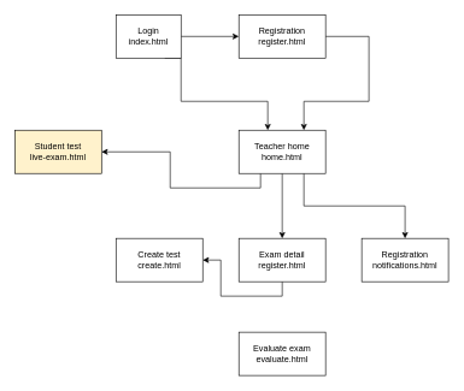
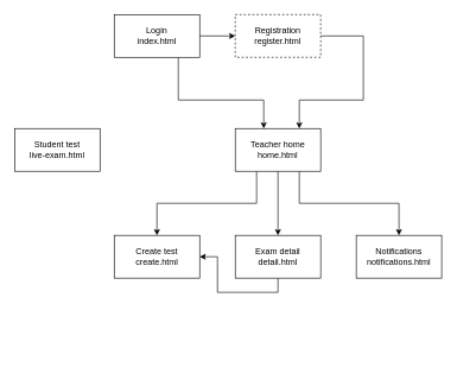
  <mxCell id="0" />
  <mxCell id="1" parent="0" />
  <mxCell id="2" style="edgeStyle=orthogonalEdgeStyle;rounded=0;orthogonalLoop=1;jettySize=auto;html=1;" edge="1" parent="1" source="4" target="6"><mxGeometry relative="1" as="geometry" /></mxCell>
  <mxCell id="3" style="edgeStyle=orthogonalEdgeStyle;rounded=0;orthogonalLoop=1;jettySize=auto;html=1;exitX=0.75;exitY=1;exitDx=0;exitDy=0;" edge="1" parent="1" source="4" target="11"><mxGeometry relative="1" as="geometry"><Array as="points"><mxPoint x="250" y="140" /><mxPoint x="370" y="140" /></Array></mxGeometry></mxCell>
- <mxCell id="4" value="Login&lt;br&gt;index.html" style="rounded=0;whiteSpace=wrap;html=1;" vertex="1" parent="1"><mxGeometry x="160" y="20" width="90" height="60" as="geometry" /></mxCell>
+ <mxCell id="4" value="Login&lt;br&gt;index.html" style="rounded=0;whiteSpace=wrap;html=1;" vertex="1" parent="1"><mxGeometry x="160" y="20" width="120" height="60" as="geometry" /></mxCell>
  <mxCell id="5" style="edgeStyle=orthogonalEdgeStyle;rounded=0;orthogonalLoop=1;jettySize=auto;html=1;exitX=1;exitY=0.5;exitDx=0;exitDy=0;entryX=0.75;entryY=0;entryDx=0;entryDy=0;" edge="1" parent="1" source="6" target="11"><mxGeometry relative="1" as="geometry"><Array as="points"><mxPoint x="510" y="50" /><mxPoint x="510" y="140" /><mxPoint x="420" y="140" /></Array></mxGeometry></mxCell>
- <mxCell id="6" value="Registration&lt;br&gt;register.html" style="rounded=0;whiteSpace=wrap;html=1;" vertex="1" parent="1"><mxGeometry x="330" y="20" width="120" height="60" as="geometry" /></mxCell>
- <mxCell id="7" value="Student test&lt;br&gt;live-exam.html" style="rounded=0;whiteSpace=wrap;html=1;fillColor=#fff2cc;" vertex="1" parent="1"><mxGeometry x="20" y="180" width="120" height="60" as="geometry" /></mxCell>
- <mxCell id="8" style="edgeStyle=orthogonalEdgeStyle;rounded=0;orthogonalLoop=1;jettySize=auto;html=1;exitX=0.25;exitY=1;exitDx=0;exitDy=0;" edge="1" parent="1" source="11" target="7"><mxGeometry relative="1" as="geometry" /></mxCell>
+ <mxCell id="6" value="Registration&lt;br&gt;register.html" style="rounded=0;whiteSpace=wrap;html=1;dashed=1;" vertex="1" parent="1"><mxGeometry x="330" y="20" width="120" height="60" as="geometry" /></mxCell>
+ <mxCell id="7" value="Student test&lt;br&gt;live-exam.html" style="rounded=0;whiteSpace=wrap;html=1;" vertex="1" parent="1"><mxGeometry x="20" y="180" width="120" height="60" as="geometry" /></mxCell>
+ <mxCell id="8" style="edgeStyle=orthogonalEdgeStyle;rounded=0;orthogonalLoop=1;jettySize=auto;html=1;exitX=0.25;exitY=1;exitDx=0;exitDy=0;entryX=0.5;entryY=0;entryDx=0;entryDy=0;" edge="1" parent="1" source="11" target="12"><mxGeometry relative="1" as="geometry" /></mxCell>
  <mxCell id="9" style="edgeStyle=orthogonalEdgeStyle;rounded=0;orthogonalLoop=1;jettySize=auto;html=1;exitX=0.5;exitY=1;exitDx=0;exitDy=0;entryX=0.5;entryY=0;entryDx=0;entryDy=0;" edge="1" parent="1" source="11" target="14"><mxGeometry relative="1" as="geometry" /></mxCell>
  <mxCell id="10" style="edgeStyle=orthogonalEdgeStyle;rounded=0;orthogonalLoop=1;jettySize=auto;html=1;exitX=0.75;exitY=1;exitDx=0;exitDy=0;entryX=0.5;entryY=0;entryDx=0;entryDy=0;" edge="1" parent="1" source="11" target="15"><mxGeometry relative="1" as="geometry" /></mxCell>
  <mxCell id="11" value="Teacher home&lt;br&gt;home.html" style="rounded=0;whiteSpace=wrap;html=1;" vertex="1" parent="1"><mxGeometry x="330" y="180" width="120" height="60" as="geometry" /></mxCell>
  <mxCell id="12" value="Create test&lt;br&gt;create.html" style="rounded=0;whiteSpace=wrap;html=1;" vertex="1" parent="1"><mxGeometry x="160" y="330" width="120" height="60" as="geometry" /></mxCell>
  <mxCell id="13" style="edgeStyle=orthogonalEdgeStyle;rounded=0;orthogonalLoop=1;jettySize=auto;html=1;exitX=0.5;exitY=1;exitDx=0;exitDy=0;" edge="1" parent="1" source="14" target="12"><mxGeometry relative="1" as="geometry" /></mxCell>
- <mxCell id="14" value="Exam detail&lt;br&gt;register.html" style="rounded=0;whiteSpace=wrap;html=1;" vertex="1" parent="1"><mxGeometry x="330" y="330" width="120" height="60" as="geometry" /></mxCell>
- <mxCell id="15" value="Registration&lt;br&gt;notifications.html" style="rounded=0;whiteSpace=wrap;html=1;" vertex="1" parent="1"><mxGeometry x="500" y="330" width="120" height="60" as="geometry" /></mxCell>
- <mxCell id="16" value="Evaluate exam&lt;br&gt;evaluate.html" style="rounded=0;whiteSpace=wrap;html=1;" vertex="1" parent="1"><mxGeometry x="330" y="460" width="120" height="60" as="geometry" /></mxCell>
+ <mxCell id="14" value="Exam detail&lt;br&gt;detail.html" style="rounded=0;whiteSpace=wrap;html=1;" vertex="1" parent="1"><mxGeometry x="330" y="330" width="120" height="60" as="geometry" /></mxCell>
+ <mxCell id="15" value="Notifications&lt;br&gt;notifications.html" style="rounded=0;whiteSpace=wrap;html=1;" vertex="1" parent="1"><mxGeometry x="500" y="330" width="120" height="60" as="geometry" /></mxCell>
